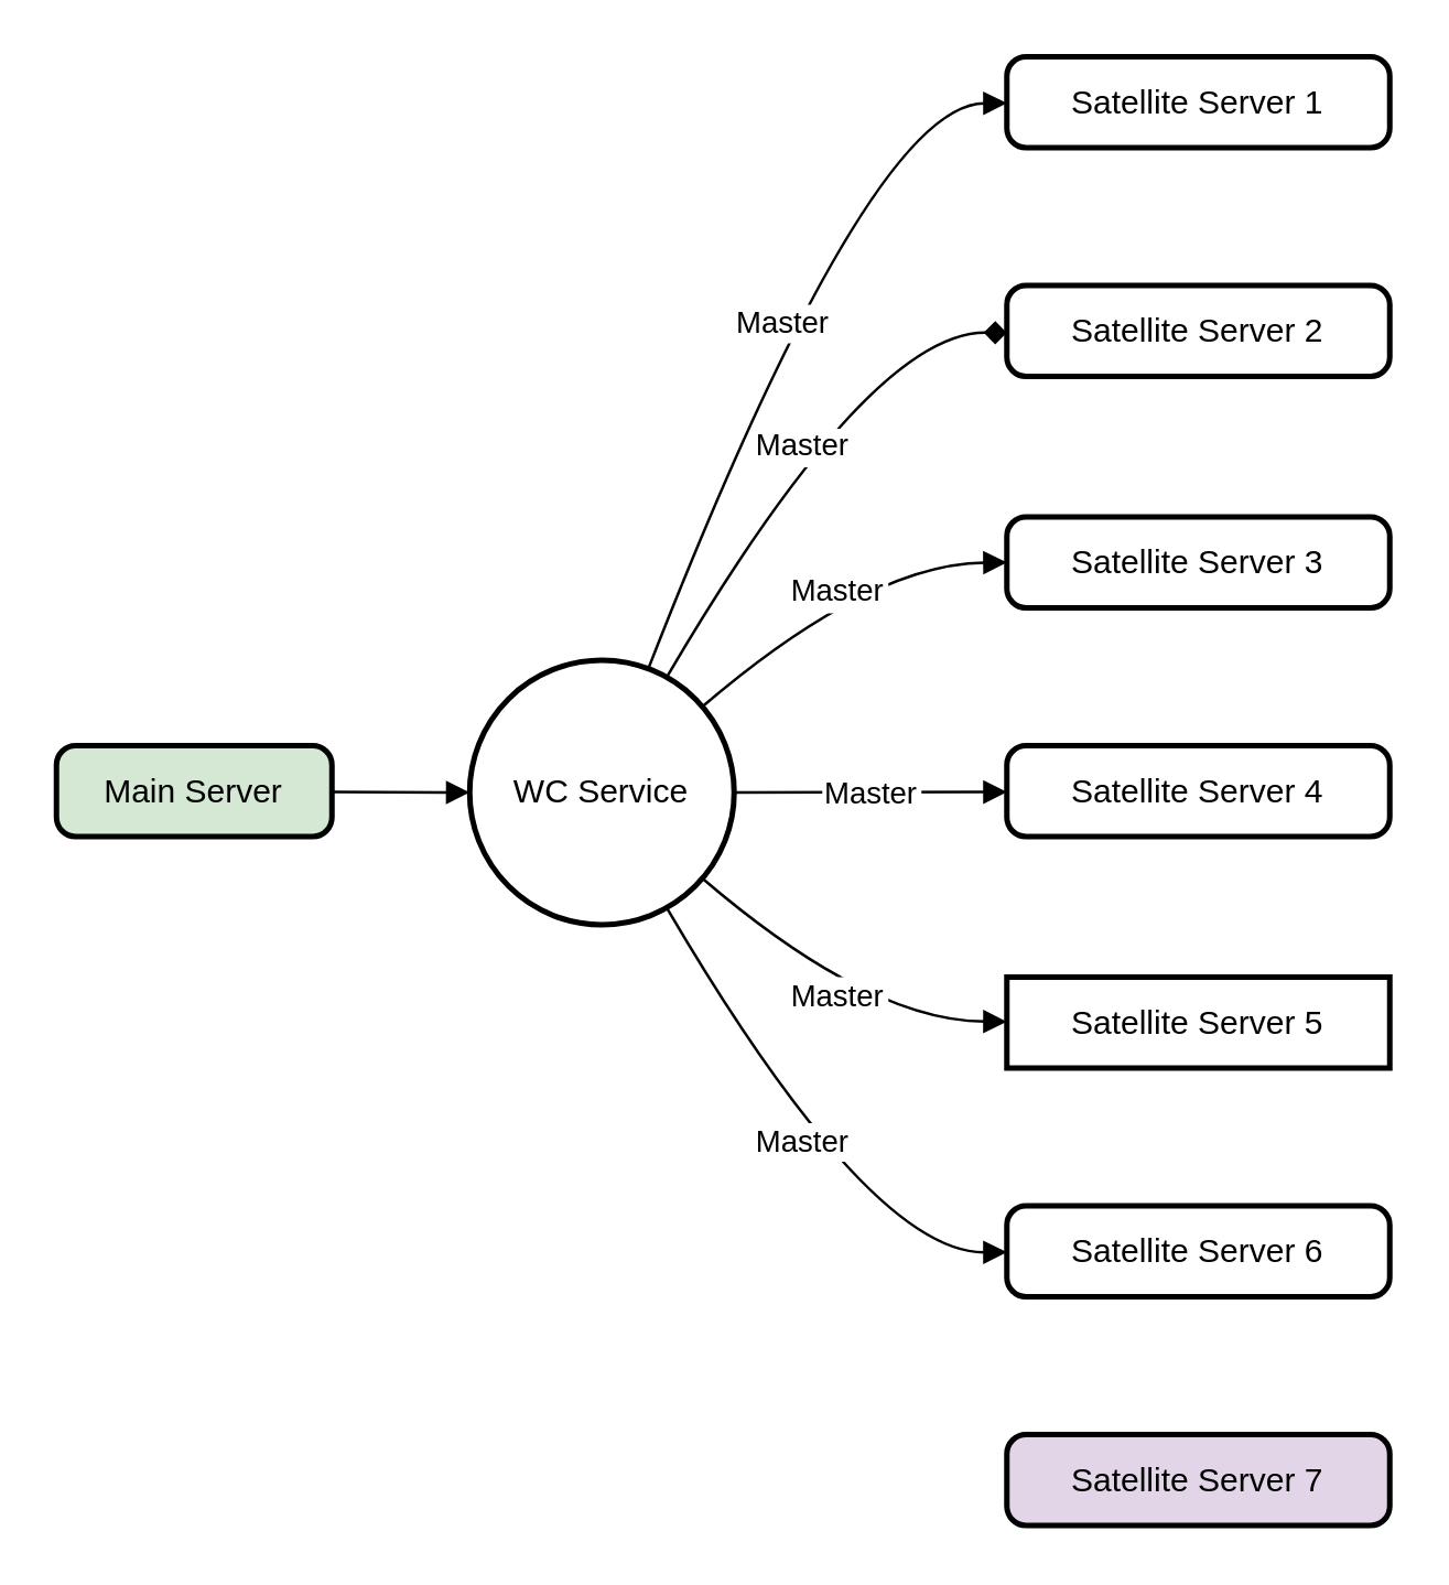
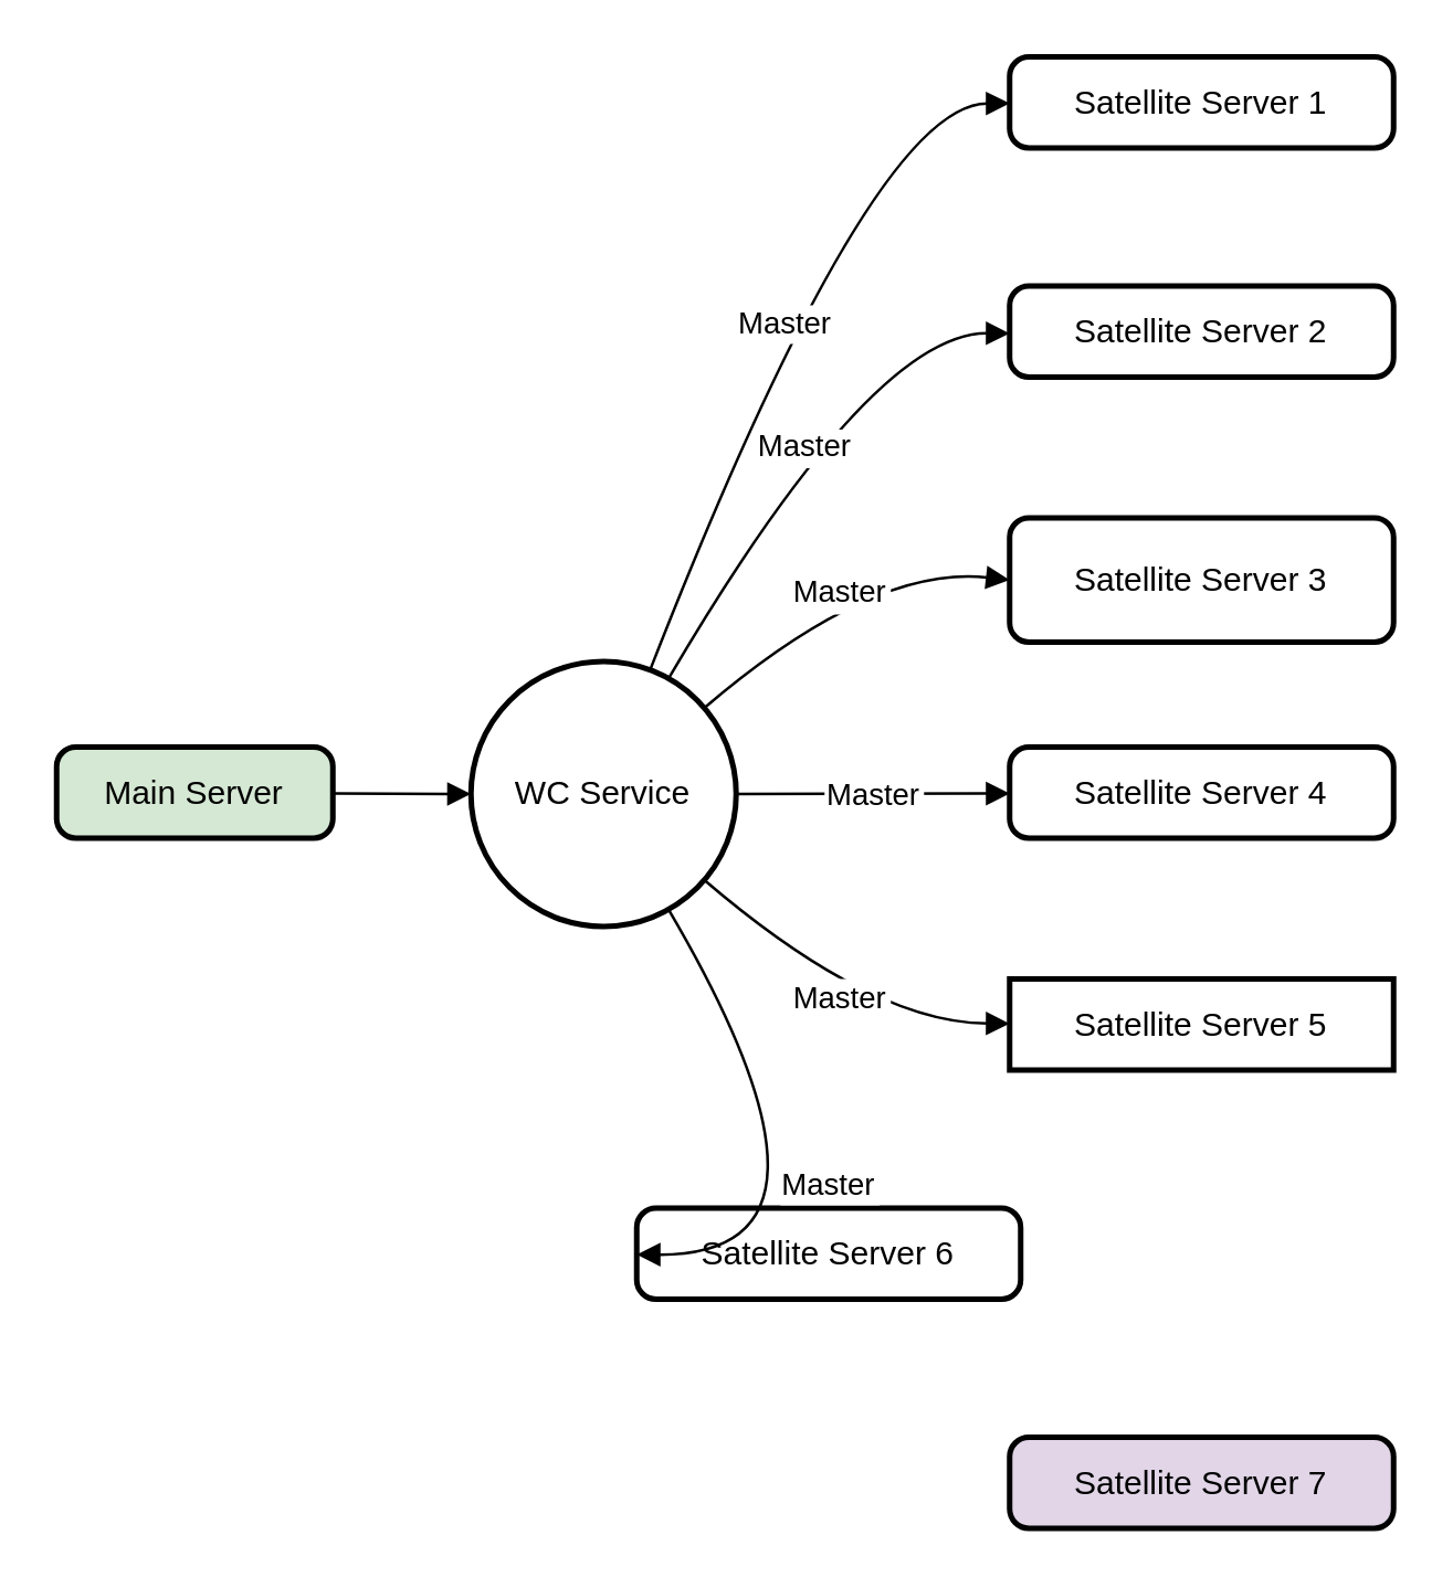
  <mxCell id="0" />
  <mxCell id="1" parent="0" />
  <mxCell id="2" value="Main Server" style="rounded=1;absoluteArcSize=1;arcSize=14;whiteSpace=wrap;strokeWidth=2;fillColor=#d5e8d4;" vertex="1" parent="1"><mxGeometry y="270" width="100" height="33" as="geometry" x="20" /></mxCell>
  <mxCell id="3" value="Satellite Server 1" style="rounded=1;absoluteArcSize=1;arcSize=14;whiteSpace=wrap;strokeWidth=2;" vertex="1" parent="1"><mxGeometry x="365" width="139" height="33" as="geometry" y="20" /></mxCell>
  <mxCell id="4" value="Satellite Server 2" style="rounded=1;absoluteArcSize=1;arcSize=14;whiteSpace=wrap;strokeWidth=2;" vertex="1" parent="1"><mxGeometry x="365" y="103" width="139" height="33" as="geometry" /></mxCell>
- <mxCell id="5" value="Satellite Server 3" style="rounded=1;absoluteArcSize=1;arcSize=14;whiteSpace=wrap;strokeWidth=2;" vertex="1" parent="1"><mxGeometry x="365" y="187" width="139" height="33" as="geometry" /></mxCell>
+ <mxCell id="5" value="Satellite Server 3" style="rounded=1;absoluteArcSize=1;arcSize=14;whiteSpace=wrap;strokeWidth=2;" vertex="1" parent="1"><mxGeometry x="365" y="187" width="139" height="45" as="geometry" /></mxCell>
  <mxCell id="6" value="Satellite Server 4" style="rounded=1;absoluteArcSize=1;arcSize=14;whiteSpace=wrap;strokeWidth=2;" vertex="1" parent="1"><mxGeometry x="365" y="270" width="139" height="33" as="geometry" /></mxCell>
  <mxCell id="7" value="Satellite Server 5" style="absoluteArcSize=1;arcSize=14;whiteSpace=wrap;strokeWidth=2;rounded=0;" vertex="1" parent="1"><mxGeometry x="365" y="354" width="139" height="33" as="geometry" /></mxCell>
- <mxCell id="8" value="Satellite Server 6" style="rounded=1;absoluteArcSize=1;arcSize=14;whiteSpace=wrap;strokeWidth=2;" vertex="1" parent="1"><mxGeometry x="365" y="437" width="139" height="33" as="geometry" /></mxCell>
+ <mxCell id="8" value="Satellite Server 6" style="rounded=1;absoluteArcSize=1;arcSize=14;whiteSpace=wrap;strokeWidth=2;" vertex="1" parent="1"><mxGeometry x="230" y="437" width="139" height="33" as="geometry" /></mxCell>
  <mxCell id="9" value="Satellite Server 7" style="rounded=1;absoluteArcSize=1;arcSize=14;whiteSpace=wrap;strokeWidth=2;fillColor=#e1d5e7;" vertex="1" parent="1"><mxGeometry x="365" y="520" width="139" height="33" as="geometry" /></mxCell>
  <mxCell id="10" value="WC Service" style="ellipse;aspect=fixed;strokeWidth=2;whiteSpace=wrap;" vertex="1" parent="1"><mxGeometry x="170" y="239" width="96" height="96" as="geometry" /></mxCell>
  <mxCell id="11" value="" style="curved=1;startArrow=none;endArrow=block;exitX=1;exitY=0.51;entryX=0;entryY=0.5;" edge="1" parent="1" source="2" target="10"><mxGeometry relative="1" as="geometry"><Array as="points" /></mxGeometry></mxCell>
  <mxCell id="12" value="Master" style="curved=1;startArrow=none;endArrow=block;exitX=0.69;exitY=0;entryX=0;entryY=0.51;" edge="1" parent="1" source="10" target="3"><mxGeometry relative="1" as="geometry"><Array as="points"><mxPoint x="315" y="37" /></Array></mxGeometry></mxCell>
- <mxCell id="13" value="Master" style="curved=1;startArrow=none;endArrow=diamond;exitX=0.79;exitY=0;entryX=0;entryY=0.52;" edge="1" parent="1" source="10" target="4"><mxGeometry relative="1" as="geometry"><Array as="points"><mxPoint x="315" y="120" /></Array></mxGeometry></mxCell>
+ <mxCell id="13" value="Master" style="curved=1;startArrow=none;endArrow=block;exitX=0.79;exitY=0;entryX=0;entryY=0.52;" edge="1" parent="1" source="10" target="4"><mxGeometry relative="1" as="geometry"><Array as="points"><mxPoint x="315" y="120" /></Array></mxGeometry></mxCell>
  <mxCell id="14" value="Master" style="curved=1;startArrow=none;endArrow=block;exitX=1;exitY=0.07;entryX=0;entryY=0.5;" edge="1" parent="1" source="10" target="5"><mxGeometry relative="1" as="geometry"><Array as="points"><mxPoint x="315" y="204" /></Array></mxGeometry></mxCell>
  <mxCell id="15" value="Master" style="curved=1;startArrow=none;endArrow=block;exitX=1;exitY=0.5;entryX=0;entryY=0.51;" edge="1" parent="1" source="10" target="6"><mxGeometry relative="1" as="geometry"><Array as="points" /></mxGeometry></mxCell>
  <mxCell id="16" value="Master" style="curved=1;startArrow=none;endArrow=block;exitX=1;exitY=0.93;entryX=0;entryY=0.49;" edge="1" parent="1" source="10" target="7"><mxGeometry relative="1" as="geometry"><Array as="points"><mxPoint x="315" y="370" /></Array></mxGeometry></mxCell>
  <mxCell id="17" value="Master" style="curved=1;startArrow=none;endArrow=block;exitX=0.79;exitY=1;entryX=0;entryY=0.51;" edge="1" parent="1" source="10" target="8"><mxGeometry relative="1" as="geometry"><Array as="points"><mxPoint x="315" y="454" /></Array></mxGeometry></mxCell>
